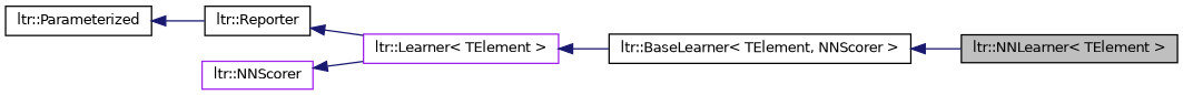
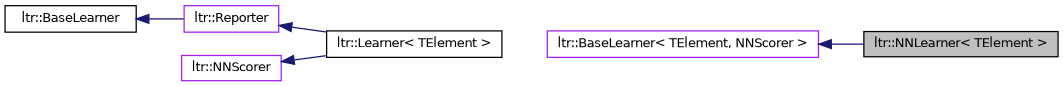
  digraph {
    rankdir=LR
    node [color=black fillcolor=white fontname=Helvetica fontsize=10 shape=record style=filled]
    edge [color=midnightblue dir=back fontname=Helvetica fontsize=10 labelfontname=Helvetica labelfontsize=10 style=solid]
    n1 [fillcolor=grey75 fontcolor=black height=0.2 label="ltr::NNLearner\< TElement \>" width=0.4]
-   n2 [height=0.2 label="ltr::BaseLearner\< TElement, NNScorer \>" width=0.4]
-   n3 [color=purple height=0.2 label="ltr::Learner\< TElement \>" width=0.4]
-   n4 [height=0.2 label="ltr::Reporter" width=0.4]
+   n2 [color=purple height=0.2 label="ltr::BaseLearner\< TElement, NNScorer \>" width=0.4]
+   n3 [height=0.2 label="ltr::Learner\< TElement \>" width=0.4]
+   n4 [color=purple height=0.2 label="ltr::Reporter" width=0.4]
    n5 [color=purple height=0.2 label="ltr::NNScorer" width=0.4]
-   n6 [height=0.2 label="ltr::Parameterized" width=0.4]
+   n6 [height=0.2 label="ltr::BaseLearner" width=0.4]
    n2 -> n1
-   n3 -> n2
    n4 -> n3
    n5 -> n3
    n6 -> n4
  }
